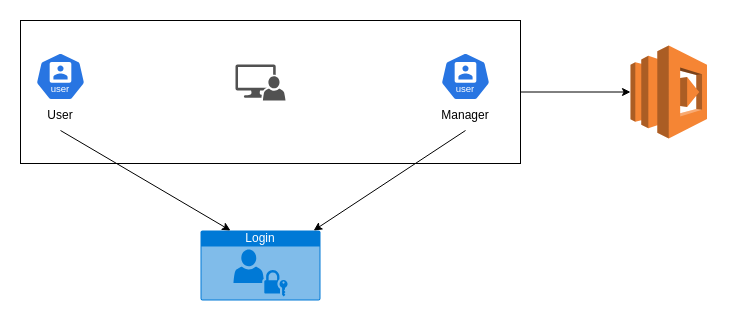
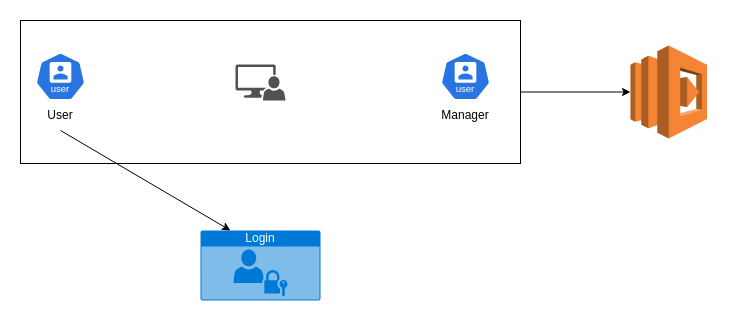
  <mxCell id="0" />
  <mxCell id="1" parent="0" />
  <mxCell id="2" value="" style="edgeStyle=orthogonalEdgeStyle;rounded=0;orthogonalLoop=1;jettySize=auto;html=1;" edge="1" parent="1" source="3" target="4"><mxGeometry relative="1" as="geometry" /></mxCell>
  <mxCell id="3" value="" style="rounded=0;whiteSpace=wrap;html=1;gradientColor=none;" vertex="1" parent="1"><mxGeometry x="20" y="20" width="500" height="143" as="geometry" /></mxCell>
  <mxCell id="4" value="" style="outlineConnect=0;dashed=0;verticalLabelPosition=bottom;verticalAlign=top;align=center;html=1;shape=mxgraph.aws3.lambda;fillColor=#F58534;gradientColor=none;" vertex="1" parent="1"><mxGeometry x="630" y="45" width="76.5" height="93" as="geometry" /></mxCell>
  <mxCell id="5" value="Login" style="html=1;whiteSpace=wrap;strokeColor=none;fillColor=#0079D6;labelPosition=center;verticalLabelPosition=middle;verticalAlign=top;align=center;fontSize=12;outlineConnect=0;spacingTop=-6;fontColor=#FFFFFF;sketch=0;shape=mxgraph.sitemap.login;" vertex="1" parent="1"><mxGeometry x="200" y="230" width="120" height="70" as="geometry" /></mxCell>
  <mxCell id="6" value="" style="aspect=fixed;sketch=0;html=1;dashed=0;whitespace=wrap;verticalLabelPosition=bottom;verticalAlign=top;fillColor=#2875E2;strokeColor=#ffffff;points=[[0.005,0.63,0],[0.1,0.2,0],[0.9,0.2,0],[0.5,0,0],[0.995,0.63,0],[0.72,0.99,0],[0.5,1,0],[0.28,0.99,0]];shape=mxgraph.kubernetes.icon2;kubernetesLabel=1;prIcon=user" vertex="1" parent="1"><mxGeometry x="35" y="52" width="50" height="48" as="geometry" /></mxCell>
  <mxCell id="7" value="" style="sketch=0;pointerEvents=1;shadow=0;dashed=0;html=1;strokeColor=none;labelPosition=center;verticalLabelPosition=bottom;verticalAlign=top;align=center;fillColor=#515151;shape=mxgraph.mscae.system_center.admin_console" vertex="1" parent="1"><mxGeometry x="235" y="64" width="50" height="36" as="geometry" /></mxCell>
  <mxCell id="8" value="" style="aspect=fixed;sketch=0;html=1;dashed=0;whitespace=wrap;verticalLabelPosition=bottom;verticalAlign=top;fillColor=#2875E2;strokeColor=#ffffff;points=[[0.005,0.63,0],[0.1,0.2,0],[0.9,0.2,0],[0.5,0,0],[0.995,0.63,0],[0.72,0.99,0],[0.5,1,0],[0.28,0.99,0]];shape=mxgraph.kubernetes.icon2;kubernetesLabel=1;prIcon=user" vertex="1" parent="1"><mxGeometry x="440" y="52" width="50" height="48" as="geometry" /></mxCell>
  <mxCell id="9" value="User" style="text;html=1;align=center;verticalAlign=middle;whiteSpace=wrap;rounded=0;" vertex="1" parent="1"><mxGeometry x="30" y="100" width="60" height="30" as="geometry" /></mxCell>
  <mxCell id="10" value="Manager" style="text;html=1;align=center;verticalAlign=middle;whiteSpace=wrap;rounded=0;" vertex="1" parent="1"><mxGeometry x="435" y="100" width="60" height="30" as="geometry" /></mxCell>
  <mxCell id="11" value="" style="endArrow=classic;html=1;rounded=0;entryX=0.25;entryY=0;entryDx=0;entryDy=0;entryPerimeter=0;exitX=0.5;exitY=1;exitDx=0;exitDy=0;" edge="1" parent="1" source="9" target="5"><mxGeometry width="50" height="50" relative="1" as="geometry"><mxPoint x="85" y="87" as="sourcePoint" /><mxPoint x="190" y="170" as="targetPoint" /></mxGeometry></mxCell>
- <mxCell id="12" value="" style="endArrow=classic;html=1;rounded=0;exitX=0.5;exitY=1;exitDx=0;exitDy=0;" edge="1" parent="1" source="10" target="5"><mxGeometry width="50" height="50" relative="1" as="geometry"><mxPoint x="390" y="90" as="sourcePoint" /><mxPoint x="470" y="130" as="targetPoint" /></mxGeometry></mxCell>
